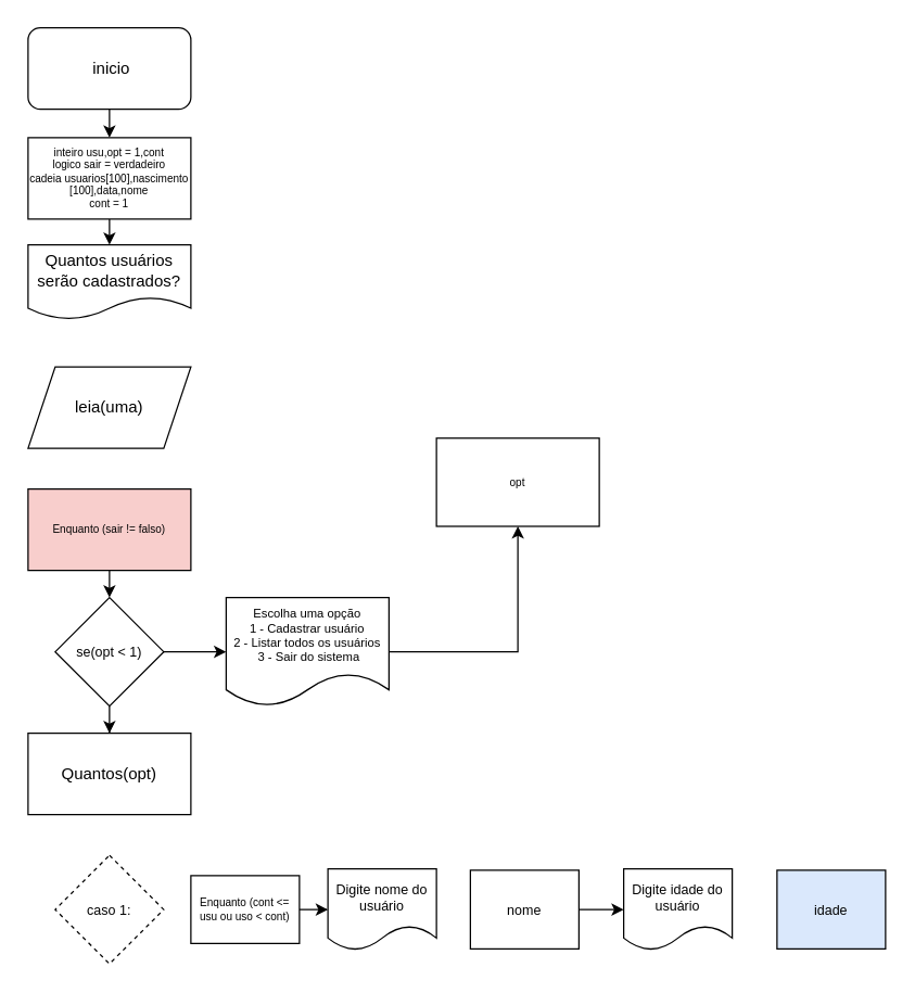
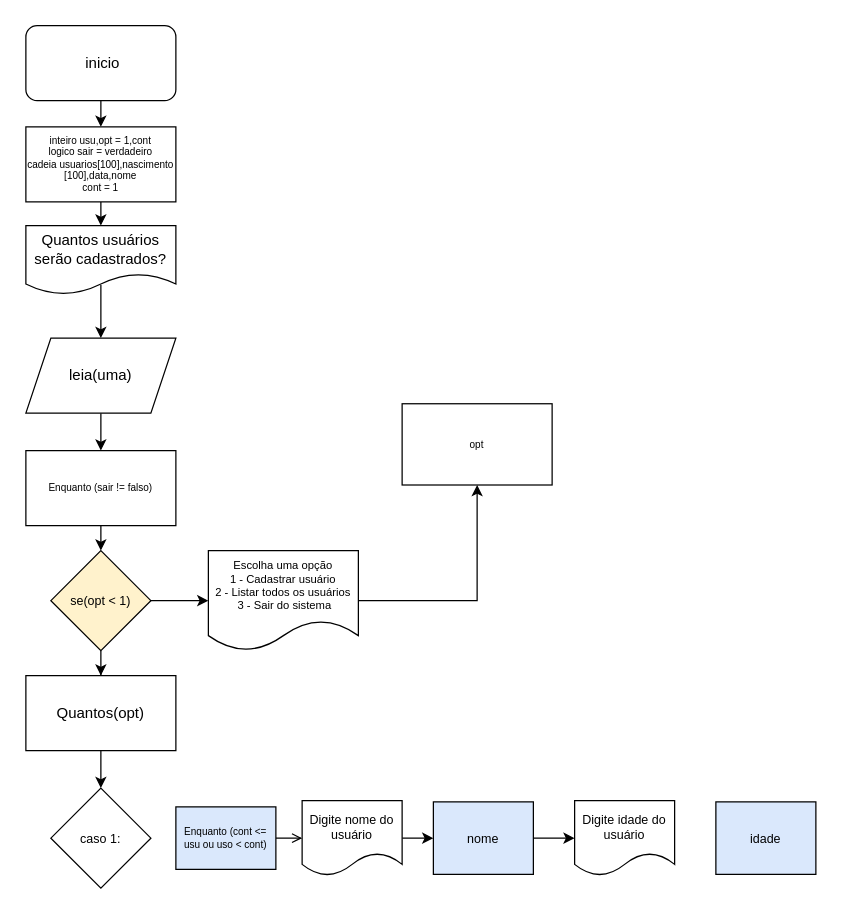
  <mxCell id="0" />
  <mxCell id="1" parent="0" />
  <mxCell id="2" value="" style="edgeStyle=none;rounded=0;orthogonalLoop=1;jettySize=auto;html=1;fontSize=8;" edge="1" parent="1" source="3" target="9"><mxGeometry relative="1" as="geometry" /></mxCell>
  <mxCell id="3" value="&lt;font style=&quot;vertical-align: inherit;&quot;&gt;&lt;font style=&quot;vertical-align: inherit;&quot;&gt;&lt;font style=&quot;vertical-align: inherit;&quot;&gt;&lt;font style=&quot;vertical-align: inherit;&quot;&gt;&amp;nbsp;inicio&lt;/font&gt;&lt;/font&gt;&lt;/font&gt;&lt;/font&gt;" style="rounded=1;whiteSpace=wrap;html=1;" vertex="1" parent="1"><mxGeometry x="20" width="120" height="60" as="geometry" y="20" /></mxCell>
+ <mxCell id="4" value="" style="edgeStyle=none;rounded=0;orthogonalLoop=1;jettySize=auto;html=1;exitX=0.5;exitY=0.863;exitDx=0;exitDy=0;exitPerimeter=0;" edge="1" parent="1" source="5" target="7"><mxGeometry relative="1" as="geometry" /></mxCell>
  <mxCell id="5" value="&lt;font style=&quot;vertical-align: inherit;&quot;&gt;&lt;font style=&quot;vertical-align: inherit;&quot;&gt;&lt;font style=&quot;vertical-align: inherit;&quot;&gt;&lt;font style=&quot;vertical-align: inherit;&quot;&gt;Quantos usuários serão cadastrados?&lt;/font&gt;&lt;/font&gt;&lt;/font&gt;&lt;/font&gt;" style="shape=document;whiteSpace=wrap;html=1;boundedLbl=1;" vertex="1" parent="1"><mxGeometry x="20" y="180" width="120" height="55" as="geometry" /></mxCell>
+ <mxCell id="6" value="" style="edgeStyle=none;rounded=0;orthogonalLoop=1;jettySize=auto;html=1;fontSize=8;" edge="1" parent="1" source="7" target="11"><mxGeometry relative="1" as="geometry" /></mxCell>
  <mxCell id="7" value="leia(uma)" style="shape=parallelogram;perimeter=parallelogramPerimeter;whiteSpace=wrap;html=1;fixedSize=1;" vertex="1" parent="1"><mxGeometry x="20" y="270" width="120" height="60" as="geometry" /></mxCell>
  <mxCell id="8" value="" style="edgeStyle=none;rounded=0;orthogonalLoop=1;jettySize=auto;html=1;fontSize=8;" edge="1" parent="1" source="9" target="5"><mxGeometry relative="1" as="geometry" /></mxCell>
  <mxCell id="9" value="&lt;div style=&quot;font-size: 8px;&quot;&gt;&lt;font style=&quot;vertical-align: inherit; font-size: 8px;&quot;&gt;&lt;font style=&quot;vertical-align: inherit; font-size: 8px;&quot;&gt;&lt;font style=&quot;vertical-align: inherit; font-size: 8px;&quot;&gt;&lt;font style=&quot;vertical-align: inherit; font-size: 8px;&quot;&gt;&lt;font style=&quot;vertical-align: inherit; font-size: 8px;&quot;&gt;&lt;font style=&quot;vertical-align: inherit; font-size: 8px;&quot;&gt;&lt;font style=&quot;vertical-align: inherit; font-size: 8px;&quot;&gt;&lt;font style=&quot;vertical-align: inherit; font-size: 8px;&quot;&gt;inteiro usu,opt = 1,cont&lt;/font&gt;&lt;/font&gt;&lt;/font&gt;&lt;/font&gt;&lt;/font&gt;&lt;/font&gt;&lt;/font&gt;&lt;/font&gt;&lt;/div&gt;&lt;div style=&quot;font-size: 8px;&quot;&gt;&lt;font style=&quot;font-size: 8px;&quot;&gt;&#09;&#09;&lt;font style=&quot;vertical-align: inherit; font-size: 8px;&quot;&gt;&lt;font style=&quot;vertical-align: inherit; font-size: 8px;&quot;&gt;&lt;font style=&quot;vertical-align: inherit; font-size: 8px;&quot;&gt;&lt;font style=&quot;vertical-align: inherit; font-size: 8px;&quot;&gt;&lt;font style=&quot;vertical-align: inherit; font-size: 8px;&quot;&gt;&lt;font style=&quot;vertical-align: inherit; font-size: 8px;&quot;&gt;&lt;font style=&quot;vertical-align: inherit; font-size: 8px;&quot;&gt;&lt;font style=&quot;vertical-align: inherit; font-size: 8px;&quot;&gt;logico sair = verdadeiro&lt;/font&gt;&lt;/font&gt;&lt;/font&gt;&lt;/font&gt;&lt;/font&gt;&lt;/font&gt;&lt;/font&gt;&lt;/font&gt;&lt;/font&gt;&lt;/div&gt;&lt;div style=&quot;font-size: 8px;&quot;&gt;&lt;font style=&quot;font-size: 8px;&quot;&gt;&lt;span style=&quot;&quot;&gt;&#09;&#09;&lt;/span&gt;&lt;font style=&quot;vertical-align: inherit; font-size: 8px;&quot;&gt;&lt;font style=&quot;vertical-align: inherit; font-size: 8px;&quot;&gt;&lt;font style=&quot;vertical-align: inherit; font-size: 8px;&quot;&gt;&lt;font style=&quot;vertical-align: inherit; font-size: 8px;&quot;&gt;&lt;font style=&quot;vertical-align: inherit; font-size: 8px;&quot;&gt;&lt;font style=&quot;vertical-align: inherit; font-size: 8px;&quot;&gt;&lt;font style=&quot;vertical-align: inherit; font-size: 8px;&quot;&gt;&lt;font style=&quot;vertical-align: inherit; font-size: 8px;&quot;&gt;cadeia usuarios[100],nascimento [100],data,nome&lt;/font&gt;&lt;/font&gt;&lt;/font&gt;&lt;/font&gt;&lt;/font&gt;&lt;/font&gt;&lt;/font&gt;&lt;/font&gt;&lt;/font&gt;&lt;/div&gt;&lt;div style=&quot;font-size: 8px;&quot;&gt;&lt;font style=&quot;font-size: 8px;&quot;&gt;&#09;&#09;&lt;font style=&quot;vertical-align: inherit; font-size: 8px;&quot;&gt;&lt;font style=&quot;vertical-align: inherit; font-size: 8px;&quot;&gt;&lt;font style=&quot;vertical-align: inherit; font-size: 8px;&quot;&gt;&lt;font style=&quot;vertical-align: inherit; font-size: 8px;&quot;&gt;&lt;font style=&quot;vertical-align: inherit; font-size: 8px;&quot;&gt;&lt;font style=&quot;vertical-align: inherit; font-size: 8px;&quot;&gt;&lt;font style=&quot;vertical-align: inherit; font-size: 8px;&quot;&gt;&lt;font style=&quot;vertical-align: inherit; font-size: 8px;&quot;&gt;cont = 1&lt;/font&gt;&lt;/font&gt;&lt;/font&gt;&lt;/font&gt;&lt;/font&gt;&lt;/font&gt;&lt;/font&gt;&lt;/font&gt;&lt;/font&gt;&lt;/div&gt;" style="rounded=0;whiteSpace=wrap;html=1;" vertex="1" parent="1"><mxGeometry x="20" y="101" width="120" height="60" as="geometry" /></mxCell>
  <mxCell id="10" value="" style="edgeStyle=none;rounded=0;orthogonalLoop=1;jettySize=auto;html=1;fontSize=8;" edge="1" parent="1" source="11" target="14"><mxGeometry relative="1" as="geometry" /></mxCell>
- <mxCell id="11" value="Enquanto (sair != falso)" style="rounded=0;whiteSpace=wrap;html=1;fontSize=8;fillColor=#f8cecc;" vertex="1" parent="1"><mxGeometry x="20" y="360" width="120" height="60" as="geometry" /></mxCell>
+ <mxCell id="11" value="Enquanto (sair != falso)" style="rounded=0;whiteSpace=wrap;html=1;fontSize=8;" vertex="1" parent="1"><mxGeometry x="20" y="360" width="120" height="60" as="geometry" /></mxCell>
  <mxCell id="12" value="" style="edgeStyle=none;rounded=0;orthogonalLoop=1;jettySize=auto;html=1;fontSize=8;" edge="1" parent="1" source="14" target="16"><mxGeometry relative="1" as="geometry" /></mxCell>
  <mxCell id="13" value="" style="edgeStyle=orthogonalEdgeStyle;rounded=0;orthogonalLoop=1;jettySize=auto;html=1;fontSize=10;" edge="1" parent="1" source="14" target="18"><mxGeometry relative="1" as="geometry" /></mxCell>
- <mxCell id="14" value="&lt;font style=&quot;font-size: 10px;&quot;&gt;se(opt &amp;lt; 1)&lt;/font&gt;" style="rhombus;whiteSpace=wrap;html=1;fontSize=8;" vertex="1" parent="1"><mxGeometry x="40" y="440" width="80" height="80" as="geometry" /></mxCell>
+ <mxCell id="14" value="&lt;font style=&quot;font-size: 10px;&quot;&gt;se(opt &amp;lt; 1)&lt;/font&gt;" style="rhombus;whiteSpace=wrap;html=1;fontSize=8;fillColor=#fff2cc;" vertex="1" parent="1"><mxGeometry x="40" y="440" width="80" height="80" as="geometry" /></mxCell>
  <mxCell id="15" value="" style="edgeStyle=orthogonalEdgeStyle;rounded=0;orthogonalLoop=1;jettySize=auto;html=1;fontSize=10;" edge="1" parent="1" source="16" target="28"><mxGeometry relative="1" as="geometry" /></mxCell>
  <mxCell id="16" value="&lt;font style=&quot;font-size: 9px;&quot;&gt;Escolha uma opção &lt;br&gt;1 - Cadastrar usuário &lt;br&gt;2 - Listar todos os usuários&lt;br&gt;&amp;nbsp;3 - Sair do sistema&lt;/font&gt;" style="shape=document;whiteSpace=wrap;html=1;boundedLbl=1;fontSize=8;" vertex="1" parent="1"><mxGeometry x="166" y="440" width="120" height="80" as="geometry" /></mxCell>
+ <mxCell id="17" value="" style="edgeStyle=orthogonalEdgeStyle;rounded=0;orthogonalLoop=1;jettySize=auto;html=1;fontSize=10;" edge="1" parent="1" source="18" target="19"><mxGeometry relative="1" as="geometry" /></mxCell>
  <mxCell id="18" value="&lt;font style=&quot;font-size: 12px;&quot;&gt;Quantos(opt)&lt;/font&gt;" style="rounded=0;whiteSpace=wrap;html=1;fontSize=8;" vertex="1" parent="1"><mxGeometry x="20" y="540" width="120" height="60" as="geometry" /></mxCell>
- <mxCell id="19" value="caso 1:" style="rhombus;whiteSpace=wrap;html=1;fontSize=10;dashed=1;" vertex="1" parent="1"><mxGeometry x="40" y="630" width="80" height="80" as="geometry" /></mxCell>
+ <mxCell id="19" value="caso 1:" style="rhombus;whiteSpace=wrap;html=1;fontSize=10;" vertex="1" parent="1"><mxGeometry x="40" y="630" width="80" height="80" as="geometry" /></mxCell>
+ <mxCell id="20" value="" style="edgeStyle=orthogonalEdgeStyle;rounded=0;orthogonalLoop=1;jettySize=auto;html=1;fontSize=10;" edge="1" parent="1" source="21" target="23"><mxGeometry relative="1" as="geometry" /></mxCell>
  <mxCell id="21" value="Digite nome do usuário" style="shape=document;whiteSpace=wrap;html=1;boundedLbl=1;fontSize=10;" vertex="1" parent="1"><mxGeometry x="241" y="640" width="80" height="60" as="geometry" /></mxCell>
  <mxCell id="22" value="" style="edgeStyle=orthogonalEdgeStyle;rounded=0;orthogonalLoop=1;jettySize=auto;html=1;fontSize=10;" edge="1" parent="1" source="23" target="24"><mxGeometry relative="1" as="geometry" /></mxCell>
- <mxCell id="23" value="nome" style="rounded=0;whiteSpace=wrap;html=1;fontSize=10;" vertex="1" parent="1"><mxGeometry x="346" y="641" width="80" height="58" as="geometry" /></mxCell>
+ <mxCell id="23" value="nome" style="rounded=0;whiteSpace=wrap;html=1;fontSize=10;fillColor=#dae8fc;" vertex="1" parent="1"><mxGeometry x="346" y="641" width="80" height="58" as="geometry" /></mxCell>
  <mxCell id="24" value="Digite idade do usuário" style="shape=document;whiteSpace=wrap;html=1;boundedLbl=1;fontSize=10;" vertex="1" parent="1"><mxGeometry x="459" y="640" width="80" height="60" as="geometry" /></mxCell>
  <mxCell id="25" value="idade" style="rounded=0;whiteSpace=wrap;html=1;fontSize=10;fillColor=#dae8fc;" vertex="1" parent="1"><mxGeometry x="572" y="641" width="80" height="58" as="geometry" /></mxCell>
- <mxCell id="26" value="" style="edgeStyle=orthogonalEdgeStyle;rounded=0;orthogonalLoop=1;jettySize=auto;html=1;fontSize=10;" edge="1" parent="1" source="27" target="21"><mxGeometry relative="1" as="geometry" /></mxCell>
- <mxCell id="27" value="Enquanto (cont &amp;lt;= usu ou uso &amp;lt; cont)" style="rounded=0;whiteSpace=wrap;html=1;fontSize=8;" vertex="1" parent="1"><mxGeometry x="140" y="645" width="80" height="50" as="geometry" /></mxCell>
+ <mxCell id="26" value="" style="edgeStyle=orthogonalEdgeStyle;rounded=0;orthogonalLoop=1;jettySize=auto;html=1;fontSize=10;endArrow=open;" edge="1" parent="1" source="27" target="21"><mxGeometry relative="1" as="geometry" /></mxCell>
+ <mxCell id="27" value="Enquanto (cont &amp;lt;= usu ou uso &amp;lt; cont)" style="rounded=0;whiteSpace=wrap;html=1;fontSize=8;fillColor=#dae8fc;" vertex="1" parent="1"><mxGeometry x="140" y="645" width="80" height="50" as="geometry" /></mxCell>
  <mxCell id="28" value="opt" style="whiteSpace=wrap;html=1;fontSize=8;" vertex="1" parent="1"><mxGeometry x="321" y="322.5" width="120" height="65" as="geometry" /></mxCell>
